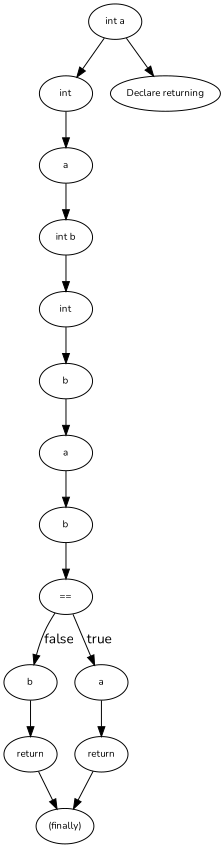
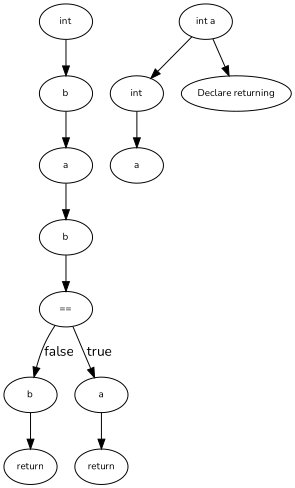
  digraph {
    fontname=Nunito
    node [fontname=Nunito fontsize=10]
    edge [fontname=Nunito]
    n1 [label="=="]
    n2 [label=b]
    n3 [label=a]
    n4 [label=return]
    n5 [label=return]
    n6 [label=b]
    n7 [label=a]
    n8 [label=b]
-   n9 [label="(finally)"]
    n10 [label=int]
-   n11 [label="int b"]
    n12 [label=a]
    n13 [label=int]
    n14 [label="int a"]
    n15 [label="Declare returning"]
    n1 -> n2 [label=false]
    n1 -> n3 [label=true]
    n2 -> n4
    n3 -> n5
-   n4 -> n9
-   n5 -> n9
    n6 -> n7
    n7 -> n8
    n8 -> n1
    n10 -> n6
-   n11 -> n10
-   n12 -> n11
    n13 -> n12
    n14 -> n13
    n14 -> n15
  }
